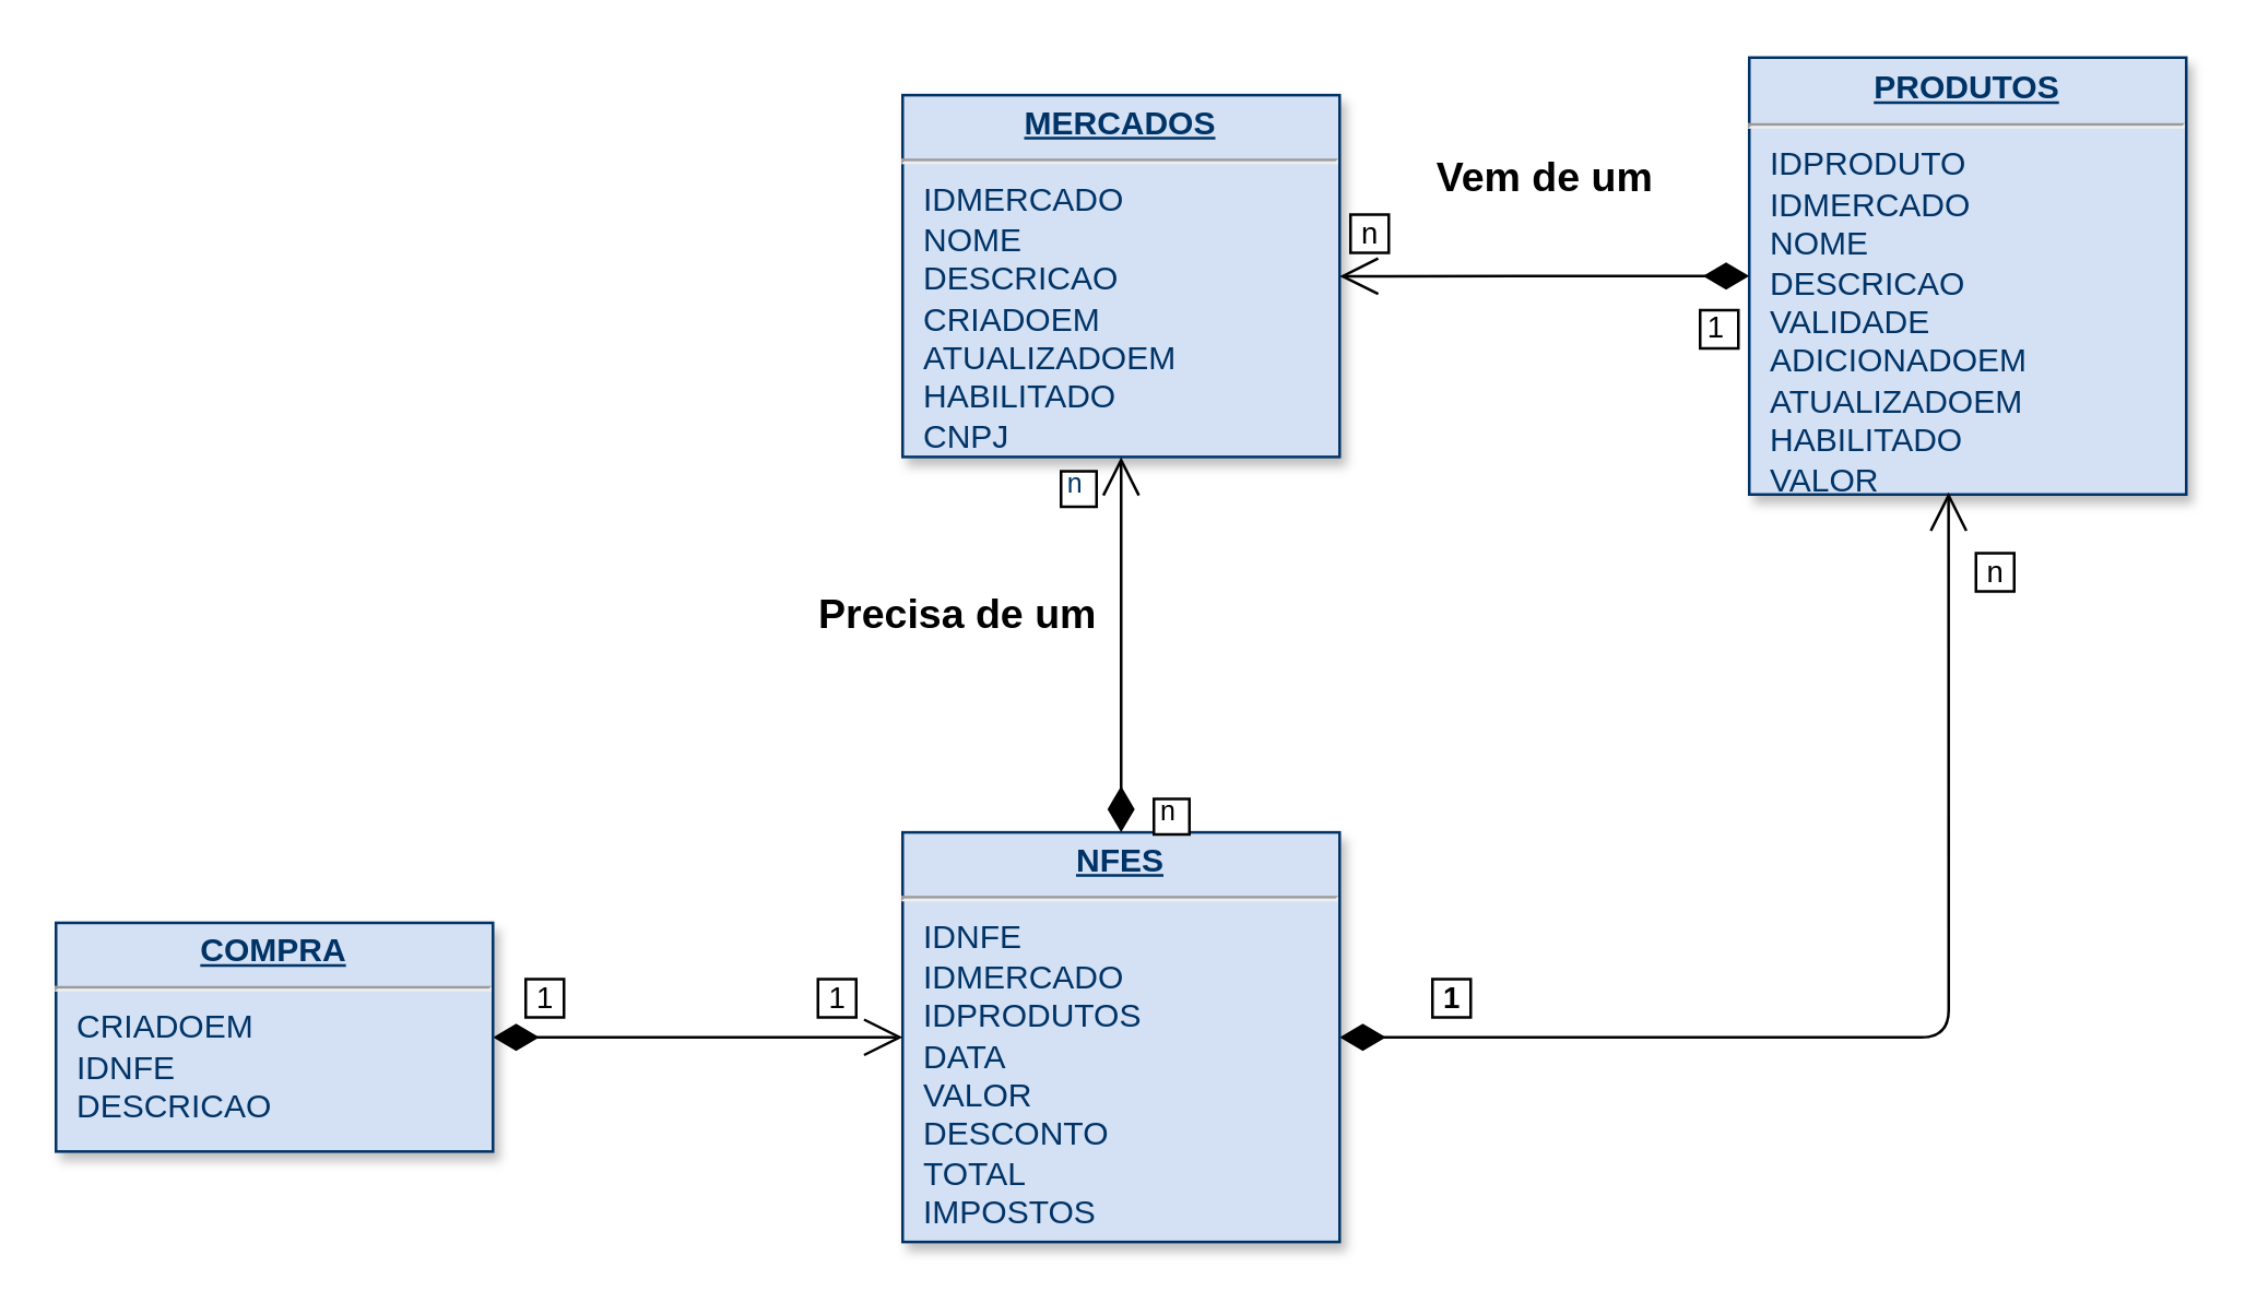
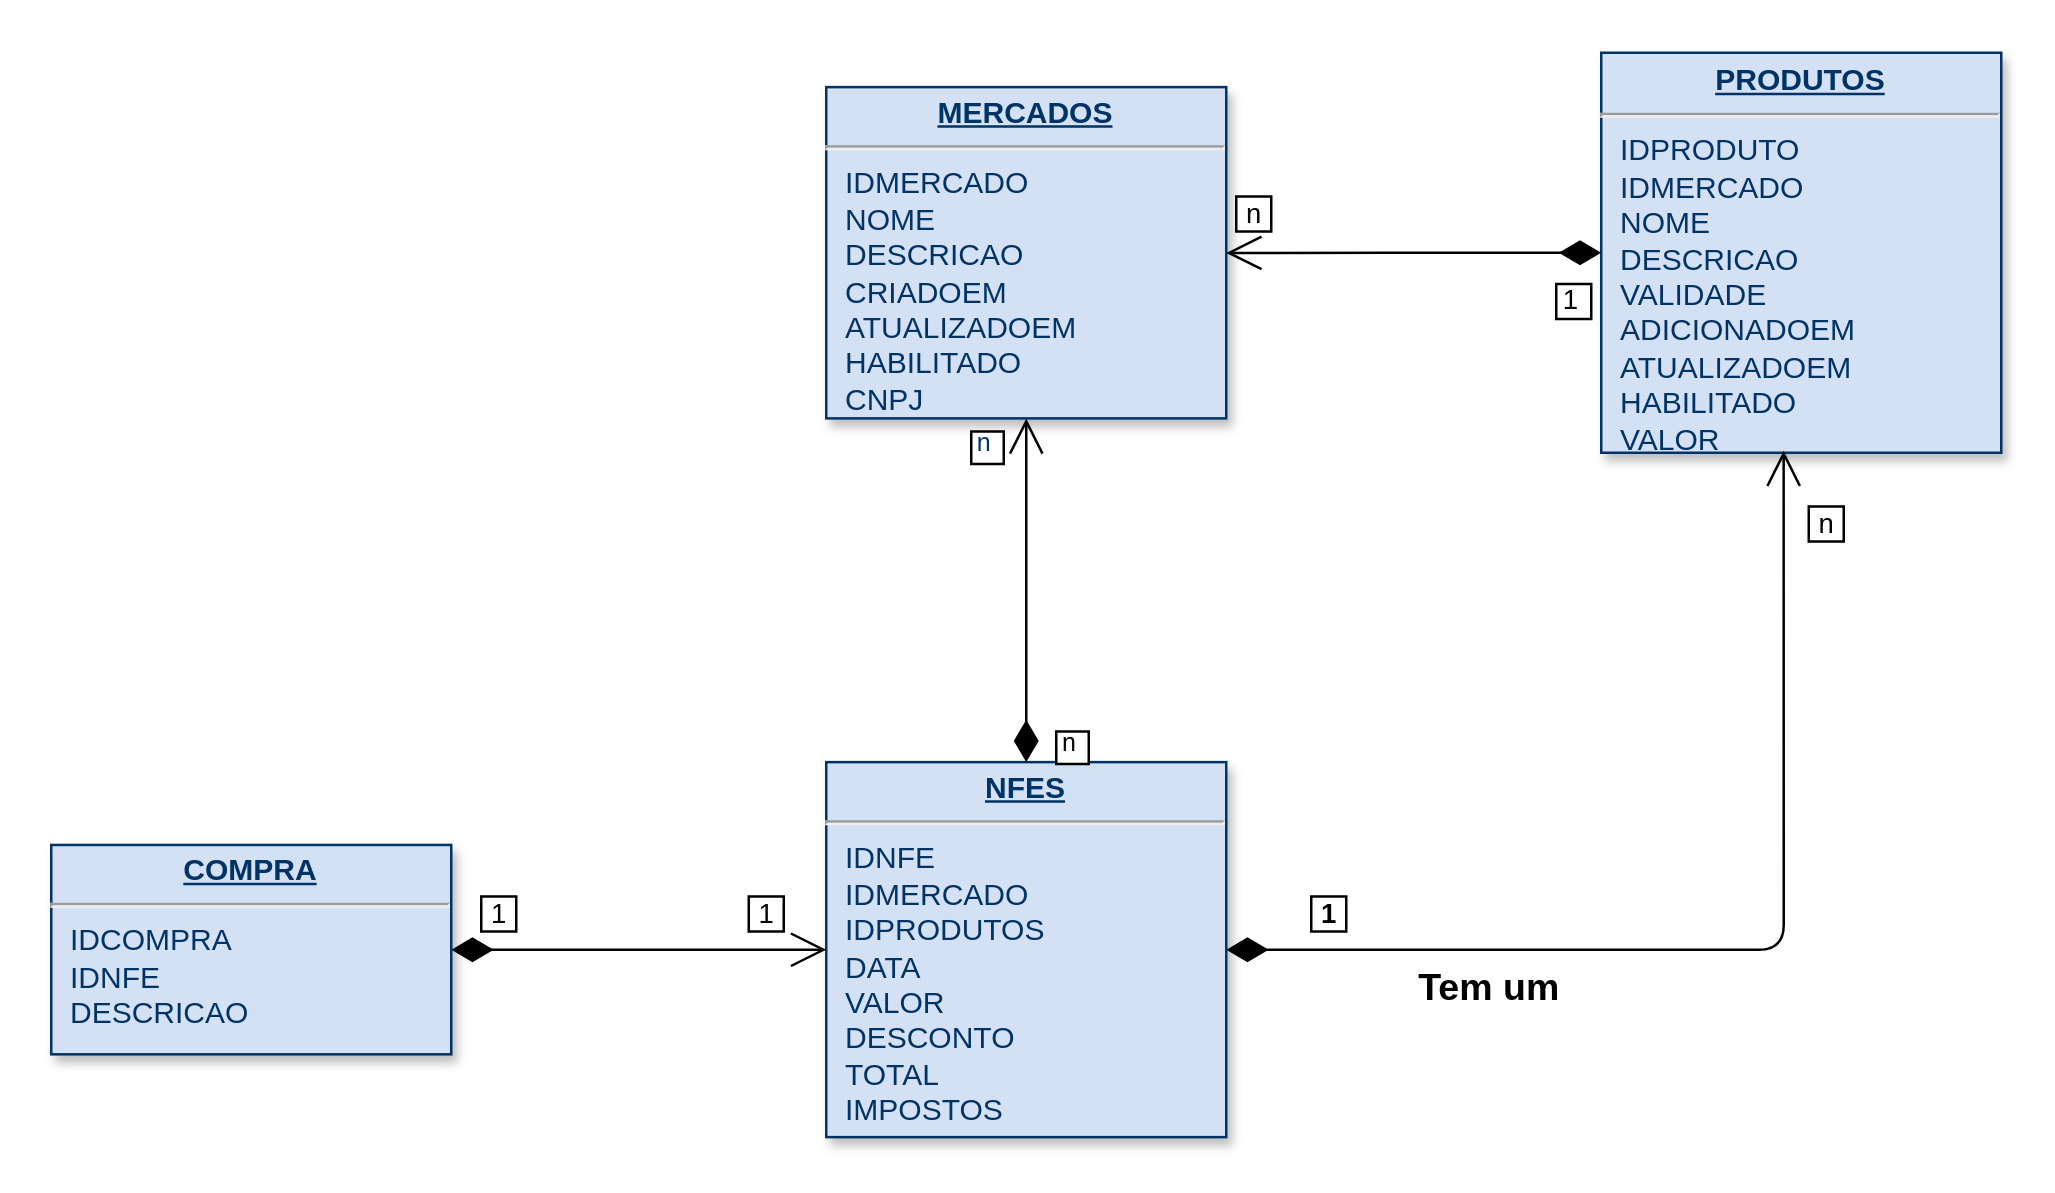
  <mxCell id="0" />
  <mxCell id="1" parent="0" />
  <mxCell id="2" value="&lt;p style=&quot;margin: 0px ; margin-top: 4px ; text-align: center ; text-decoration: underline&quot;&gt;&lt;strong&gt;MERCADOS&lt;/strong&gt;&lt;/p&gt;&lt;hr&gt;&lt;p style=&quot;margin: 0px ; margin-left: 8px&quot;&gt;IDMERCADO&lt;/p&gt;&lt;p style=&quot;margin: 0px ; margin-left: 8px&quot;&gt;NOME&lt;/p&gt;&lt;p style=&quot;margin: 0px ; margin-left: 8px&quot;&gt;DESCRICAO&lt;/p&gt;&lt;p style=&quot;margin: 0px ; margin-left: 8px&quot;&gt;CRIADOEM&lt;/p&gt;&lt;p style=&quot;margin: 0px ; margin-left: 8px&quot;&gt;ATUALIZADOEM&lt;/p&gt;&lt;p style=&quot;margin: 0px ; margin-left: 8px&quot;&gt;HABILITADO&lt;/p&gt;&lt;p style=&quot;margin: 0px ; margin-left: 8px&quot;&gt;CNPJ&lt;/p&gt;" style="verticalAlign=top;align=left;overflow=fill;fontSize=12;fontFamily=Helvetica;html=1;strokeColor=#003366;shadow=1;fillColor=#D4E1F5;fontColor=#003366" parent="1" vertex="1"><mxGeometry x="330" y="34.25" width="160" height="132.5" as="geometry" /></mxCell>
  <mxCell id="3" value="&lt;p style=&quot;margin: 0px ; margin-top: 4px ; text-align: center ; text-decoration: underline&quot;&gt;&lt;b&gt;PRODUTOS&lt;/b&gt;&lt;/p&gt;&lt;hr&gt;&lt;p style=&quot;margin: 0px ; margin-left: 8px&quot;&gt;IDPRODUTO&lt;/p&gt;&lt;p style=&quot;margin: 0px ; margin-left: 8px&quot;&gt;IDMERCADO&lt;/p&gt;&lt;p style=&quot;margin: 0px ; margin-left: 8px&quot;&gt;NOME&lt;/p&gt;&lt;p style=&quot;margin: 0px ; margin-left: 8px&quot;&gt;DESCRICAO&lt;/p&gt;&lt;p style=&quot;margin: 0px ; margin-left: 8px&quot;&gt;VALIDADE&lt;/p&gt;&lt;p style=&quot;margin: 0px ; margin-left: 8px&quot;&gt;ADICIONADOEM&lt;/p&gt;&lt;p style=&quot;margin: 0px ; margin-left: 8px&quot;&gt;ATUALIZADOEM&lt;/p&gt;&lt;p style=&quot;margin: 0px ; margin-left: 8px&quot;&gt;HABILITADO&lt;/p&gt;&lt;p style=&quot;margin: 0px ; margin-left: 8px&quot;&gt;VALOR&lt;/p&gt;" style="verticalAlign=top;align=left;overflow=fill;fontSize=12;fontFamily=Helvetica;html=1;strokeColor=#003366;shadow=1;fillColor=#D4E1F5;fontColor=#003366" parent="1" vertex="1"><mxGeometry x="640" y="20.5" width="160" height="160" as="geometry" /></mxCell>
  <mxCell id="4" value="" style="edgeStyle=orthogonalEdgeStyle;rounded=1;orthogonalLoop=1;jettySize=auto;entryX=0.456;entryY=0.995;entryDx=0;entryDy=0;entryPerimeter=0;labelBorderColor=default;fontColor=#003366;startArrow=diamondThin;startFill=1;verticalAlign=bottom;align=left;endSize=12;startSize=14;endArrow=open;endFill=0;" parent="1" source="7" target="3" edge="1"><mxGeometry relative="1" as="geometry" /></mxCell>
  <mxCell id="5" value="&amp;nbsp;1&amp;nbsp;" style="edgeLabel;html=1;align=center;verticalAlign=middle;resizable=0;points=[];fontColor=default;fontStyle=1;labelBorderColor=default;" parent="4" vertex="1" connectable="0"><mxGeometry x="-0.646" y="2" relative="1" as="geometry"><mxPoint x="-35" y="-13" as="offset" /></mxGeometry></mxCell>
  <mxCell id="6" value="&amp;nbsp;n&amp;nbsp;" style="edgeLabel;html=1;align=center;verticalAlign=middle;resizable=0;points=[];fontColor=default;labelBorderColor=default;" parent="4" vertex="1" connectable="0"><mxGeometry x="0.851" y="-1" relative="1" as="geometry"><mxPoint x="16" y="-3" as="offset" /></mxGeometry></mxCell>
  <mxCell id="7" value="&lt;p style=&quot;margin: 0px ; margin-top: 4px ; text-align: center ; text-decoration: underline&quot;&gt;&lt;strong&gt;NFES&lt;/strong&gt;&lt;/p&gt;&lt;hr&gt;&lt;p style=&quot;margin: 0px ; margin-left: 8px&quot;&gt;IDNFE&lt;/p&gt;&lt;p style=&quot;margin: 0px ; margin-left: 8px&quot;&gt;IDMERCADO&lt;/p&gt;&lt;p style=&quot;margin: 0px ; margin-left: 8px&quot;&gt;IDPRODUTOS&lt;/p&gt;&lt;p style=&quot;margin: 0px ; margin-left: 8px&quot;&gt;DATA&lt;/p&gt;&lt;p style=&quot;margin: 0px ; margin-left: 8px&quot;&gt;VALOR&lt;/p&gt;&lt;p style=&quot;margin: 0px ; margin-left: 8px&quot;&gt;DESCONTO&lt;/p&gt;&lt;p style=&quot;margin: 0px ; margin-left: 8px&quot;&gt;TOTAL&lt;/p&gt;&lt;p style=&quot;margin: 0px ; margin-left: 8px&quot;&gt;IMPOSTOS&lt;/p&gt;" style="verticalAlign=top;align=left;overflow=fill;fontSize=12;fontFamily=Helvetica;html=1;strokeColor=#003366;shadow=1;fillColor=#D4E1F5;fontColor=#003366" parent="1" vertex="1"><mxGeometry x="330" y="304.25" width="160" height="150" as="geometry" /></mxCell>
  <mxCell id="8" value="" style="endArrow=open;startArrow=diamondThin;startFill=1;edgeStyle=orthogonalEdgeStyle;shadow=0;sketch=0;endSize=12;startSize=14;" parent="1" source="7" target="2" edge="1"><mxGeometry x="629.36" y="265" as="geometry"><mxPoint x="799.36" y="213" as="sourcePoint" /><mxPoint x="639.36" y="213" as="targetPoint" /></mxGeometry></mxCell>
  <mxCell id="9" value=" n " style="resizable=0;align=left;verticalAlign=top;labelBackgroundColor=default;fontSize=10;strokeColor=#003366;shadow=1;fillColor=#D4E1F5;fontColor=default;labelBorderColor=default;" parent="8" connectable="0" vertex="1"><mxGeometry x="-1" relative="1" as="geometry"><mxPoint x="10" y="-20" as="offset" /></mxGeometry></mxCell>
  <mxCell id="10" value=" n " style="resizable=0;align=right;verticalAlign=top;labelBackgroundColor=#ffffff;fontSize=10;strokeColor=#003366;shadow=1;fillColor=#D4E1F5;fontColor=#003366;labelBorderColor=default;" parent="8" connectable="0" vertex="1"><mxGeometry x="1" relative="1" as="geometry"><mxPoint x="-10" y="-2" as="offset" /></mxGeometry></mxCell>
  <mxCell id="11" value=" 1 " style="endArrow=open;endSize=12;startArrow=diamondThin;startSize=14;startFill=1;edgeStyle=orthogonalEdgeStyle;align=left;verticalAlign=bottom;labelBorderColor=default;fontColor=default;labelBackgroundColor=default;" parent="1" source="3" target="2" edge="1"><mxGeometry x="-0.734" y="28" relative="1" as="geometry"><mxPoint x="200" y="523" as="sourcePoint" /><mxPoint x="360" y="523" as="targetPoint" /><mxPoint as="offset" /></mxGeometry></mxCell>
  <mxCell id="12" value="&amp;nbsp;n&amp;nbsp;" style="edgeLabel;html=1;align=center;verticalAlign=middle;resizable=0;points=[];fontColor=default;labelBorderColor=default;labelBackgroundColor=default;" parent="11" vertex="1" connectable="0"><mxGeometry x="0.835" y="-1" relative="1" as="geometry"><mxPoint x="-2" y="-15" as="offset" /></mxGeometry></mxCell>
  <mxCell id="13" value="" style="edgeStyle=orthogonalEdgeStyle;rounded=0;orthogonalLoop=1;jettySize=auto;html=1;labelBorderColor=default;fontColor=#003366;startArrow=diamondThin;startFill=1;endSize=12;startSize=14;endArrow=open;endFill=0;" parent="1" source="16" target="7" edge="1"><mxGeometry relative="1" as="geometry" /></mxCell>
  <mxCell id="14" value="&amp;nbsp;1&amp;nbsp;" style="edgeLabel;html=1;align=center;verticalAlign=middle;resizable=0;points=[];fontColor=default;labelBorderColor=default;" parent="13" vertex="1" connectable="0"><mxGeometry x="0.673" y="-1" relative="1" as="geometry"><mxPoint y="-16" as="offset" /></mxGeometry></mxCell>
  <mxCell id="15" value="&amp;nbsp;1&amp;nbsp;" style="edgeLabel;html=1;align=center;verticalAlign=middle;resizable=0;points=[];fontColor=default;labelBorderColor=default;" parent="13" vertex="1" connectable="0"><mxGeometry x="-0.71" y="1" relative="1" as="geometry"><mxPoint x="-4" y="-14" as="offset" /></mxGeometry></mxCell>
- <mxCell id="16" value="&lt;p style=&quot;margin: 0px ; margin-top: 4px ; text-align: center ; text-decoration: underline&quot;&gt;&lt;b&gt;COMPRA&lt;/b&gt;&lt;/p&gt;&lt;hr&gt;&lt;p style=&quot;margin: 0px ; margin-left: 8px&quot;&gt;CRIADOEM&lt;/p&gt;&lt;p style=&quot;margin: 0px ; margin-left: 8px&quot;&gt;IDNFE&lt;/p&gt;&lt;p style=&quot;margin: 0px ; margin-left: 8px&quot;&gt;DESCRICAO&lt;/p&gt;" style="verticalAlign=top;align=left;overflow=fill;fontSize=12;fontFamily=Helvetica;html=1;strokeColor=#003366;shadow=1;fillColor=#D4E1F5;fontColor=#003366" parent="1" vertex="1"><mxGeometry x="20" y="337.38" width="160" height="83.75" as="geometry" /></mxCell>
- <mxCell id="18" value="&lt;b&gt;Vem de um&lt;/b&gt;" style="text;html=1;align=center;verticalAlign=middle;resizable=0;points=[];autosize=1;strokeColor=none;fillColor=none;fontSize=15;" parent="1" vertex="1"><mxGeometry x="520" y="54.25" width="90" height="20" as="geometry" /></mxCell>
- <mxCell id="19" value="&lt;b&gt;Precisa de um&lt;/b&gt;" style="text;html=1;align=center;verticalAlign=middle;resizable=0;points=[];autosize=1;strokeColor=none;fillColor=none;fontSize=15;" parent="1" vertex="1"><mxGeometry x="290" y="214.25" width="120" height="20" as="geometry" /></mxCell>
+ <mxCell id="16" value="&lt;p style=&quot;margin: 0px ; margin-top: 4px ; text-align: center ; text-decoration: underline&quot;&gt;&lt;b&gt;COMPRA&lt;/b&gt;&lt;/p&gt;&lt;hr&gt;&lt;p style=&quot;margin: 0px ; margin-left: 8px&quot;&gt;IDCOMPRA&lt;/p&gt;&lt;p style=&quot;margin: 0px ; margin-left: 8px&quot;&gt;IDNFE&lt;/p&gt;&lt;p style=&quot;margin: 0px ; margin-left: 8px&quot;&gt;DESCRICAO&lt;/p&gt;" style="verticalAlign=top;align=left;overflow=fill;fontSize=12;fontFamily=Helvetica;html=1;strokeColor=#003366;shadow=1;fillColor=#D4E1F5;fontColor=#003366" parent="1" vertex="1"><mxGeometry x="20" y="337.38" width="160" height="83.75" as="geometry" /></mxCell>
+ <mxCell id="17" value="&lt;b&gt;Tem um&lt;/b&gt;" style="text;html=1;align=center;verticalAlign=middle;resizable=0;points=[];autosize=1;strokeColor=none;fillColor=none;fontSize=15;" parent="1" vertex="1"><mxGeometry x="560" y="384.25" width="70" height="20" as="geometry" /></mxCell>
